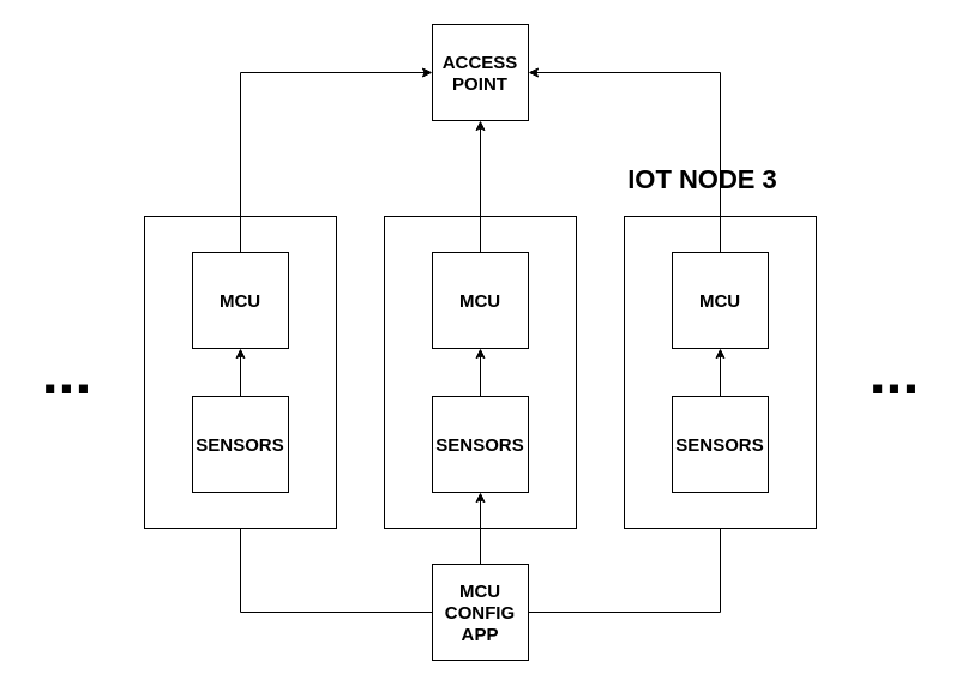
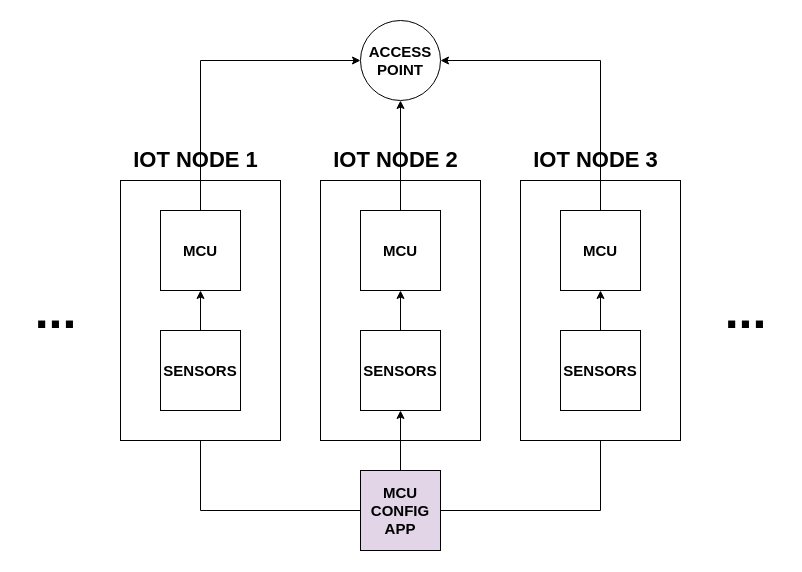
  <mxCell id="0" />
  <mxCell id="1" parent="0" />
  <mxCell id="2" value="" style="rounded=0;whiteSpace=wrap;html=1;fontStyle=1" parent="1" vertex="1"><mxGeometry x="320" y="180" width="160" height="260" as="geometry" /></mxCell>
  <mxCell id="3" style="edgeStyle=orthogonalEdgeStyle;rounded=0;orthogonalLoop=1;jettySize=auto;html=1;" edge="1" parent="1" source="6" target="11"><mxGeometry relative="1" as="geometry" /></mxCell>
  <mxCell id="4" style="edgeStyle=orthogonalEdgeStyle;rounded=0;orthogonalLoop=1;jettySize=auto;html=1;" edge="1" parent="1" source="6" target="17"><mxGeometry relative="1" as="geometry" /></mxCell>
  <mxCell id="5" style="edgeStyle=orthogonalEdgeStyle;rounded=0;orthogonalLoop=1;jettySize=auto;html=1;" edge="1" parent="1" source="6" target="25"><mxGeometry relative="1" as="geometry" /></mxCell>
- <mxCell id="6" value="MCU&lt;br&gt;CONFIG&lt;br&gt;APP" style="whiteSpace=wrap;html=1;aspect=fixed;fontStyle=1;fontSize=15;" parent="1" vertex="1"><mxGeometry x="360" y="470" width="80" height="80" as="geometry" /></mxCell>
- <mxCell id="7" value="ACCESS POINT" style="whiteSpace=wrap;html=1;aspect=fixed;fontStyle=1;fontSize=15;" parent="1" vertex="1"><mxGeometry x="360" y="20" width="80" height="80" as="geometry" /></mxCell>
+ <mxCell id="6" value="MCU&lt;br&gt;CONFIG&lt;br&gt;APP" style="whiteSpace=wrap;html=1;aspect=fixed;fontStyle=1;fontSize=15;fillColor=#e1d5e7;" parent="1" vertex="1"><mxGeometry x="360" y="470" width="80" height="80" as="geometry" /></mxCell>
+ <mxCell id="7" value="ACCESS POINT" style="ellipse;whiteSpace=wrap;html=1;aspect=fixed;fontStyle=1;fontSize=15;" parent="1" vertex="1"><mxGeometry x="360" y="20" width="80" height="80" as="geometry" /></mxCell>
+ <mxCell id="8" value="IOT NODE 2" style="text;html=1;align=center;verticalAlign=middle;resizable=0;points=[];autosize=1;strokeColor=none;fillColor=none;fontStyle=1;fontSize=22;" parent="1" vertex="1"><mxGeometry x="320" y="140" width="150" height="40" as="geometry" /></mxCell>
  <mxCell id="9" style="edgeStyle=orthogonalEdgeStyle;rounded=0;orthogonalLoop=1;jettySize=auto;html=1;" edge="1" parent="1" source="10" target="7"><mxGeometry relative="1" as="geometry" /></mxCell>
  <mxCell id="10" value="MCU" style="whiteSpace=wrap;html=1;aspect=fixed;fontSize=15;fontStyle=1" parent="1" vertex="1"><mxGeometry x="360" y="210" width="80" height="80" as="geometry" /></mxCell>
  <mxCell id="11" value="SENSORS" style="whiteSpace=wrap;html=1;aspect=fixed;fontSize=15;fontStyle=1" parent="1" vertex="1"><mxGeometry x="360" y="330" width="80" height="80" as="geometry" /></mxCell>
  <mxCell id="12" value="" style="rounded=0;whiteSpace=wrap;html=1;fontStyle=1" parent="1" vertex="1"><mxGeometry x="120" y="180" width="160" height="260" as="geometry" /></mxCell>
  <mxCell id="13" style="edgeStyle=orthogonalEdgeStyle;rounded=0;orthogonalLoop=1;jettySize=auto;html=1;fontStyle=1" parent="1" source="11" target="10" edge="1"><mxGeometry relative="1" as="geometry"><mxPoint x="380" y="250" as="sourcePoint" /><mxPoint x="440" y="250" as="targetPoint" /></mxGeometry></mxCell>
+ <mxCell id="14" value="IOT NODE 1" style="text;html=1;align=center;verticalAlign=middle;resizable=0;points=[];autosize=1;strokeColor=none;fillColor=none;fontStyle=1;fontSize=22;" parent="1" vertex="1"><mxGeometry x="120" y="140" width="150" height="40" as="geometry" /></mxCell>
  <mxCell id="15" style="edgeStyle=orthogonalEdgeStyle;rounded=0;orthogonalLoop=1;jettySize=auto;html=1;" edge="1" parent="1" source="16" target="7"><mxGeometry relative="1" as="geometry"><Array as="points"><mxPoint y="60" x="200" /></Array></mxGeometry></mxCell>
  <mxCell id="16" value="MCU" style="whiteSpace=wrap;html=1;aspect=fixed;fontSize=15;fontStyle=1" parent="1" vertex="1"><mxGeometry x="160" y="210" width="80" height="80" as="geometry" /></mxCell>
  <mxCell id="17" value="SENSORS" style="whiteSpace=wrap;html=1;aspect=fixed;fontSize=15;fontStyle=1" parent="1" vertex="1"><mxGeometry x="160" y="330" width="80" height="80" as="geometry" /></mxCell>
  <mxCell id="18" style="edgeStyle=orthogonalEdgeStyle;rounded=0;orthogonalLoop=1;jettySize=auto;html=1;fontStyle=1" parent="1" source="17" target="16" edge="1"><mxGeometry relative="1" as="geometry"><mxPoint x="180" y="250" as="sourcePoint" /><mxPoint x="240" y="250" as="targetPoint" /></mxGeometry></mxCell>
  <mxCell id="19" value="..." style="text;html=1;align=center;verticalAlign=middle;resizable=0;points=[];autosize=1;strokeColor=none;fillColor=none;fontSize=50;fontStyle=1" parent="1" vertex="1"><mxGeometry x="20" y="275" width="70" height="70" as="geometry" /></mxCell>
  <mxCell id="20" value="..." style="text;html=1;align=center;verticalAlign=middle;resizable=0;points=[];autosize=1;strokeColor=none;fillColor=none;fontSize=50;fontStyle=1" parent="1" vertex="1"><mxGeometry x="710" y="275" width="70" height="70" as="geometry" /></mxCell>
  <mxCell id="21" value="" style="rounded=0;whiteSpace=wrap;html=1;fontStyle=1" vertex="1" parent="1"><mxGeometry x="520" y="180" width="160" height="260" as="geometry" /></mxCell>
- <mxCell id="22" value="IOT NODE 3" style="text;html=1;align=center;verticalAlign=middle;resizable=0;points=[];autosize=1;strokeColor=none;fillColor=none;fontStyle=1;fontSize=22;" vertex="1" parent="1"><mxGeometry x="510" y="130" width="150" height="40" as="geometry" /></mxCell>
+ <mxCell id="22" value="IOT NODE 3" style="text;html=1;align=center;verticalAlign=middle;resizable=0;points=[];autosize=1;strokeColor=none;fillColor=none;fontStyle=1;fontSize=22;" vertex="1" parent="1"><mxGeometry x="520" y="140" width="150" height="40" as="geometry" /></mxCell>
  <mxCell id="23" style="edgeStyle=orthogonalEdgeStyle;rounded=0;orthogonalLoop=1;jettySize=auto;html=1;" edge="1" parent="1" source="24" target="7"><mxGeometry relative="1" as="geometry"><Array as="points"><mxPoint x="600" y="60" /></Array></mxGeometry></mxCell>
  <mxCell id="24" value="MCU" style="whiteSpace=wrap;html=1;aspect=fixed;fontSize=15;fontStyle=1" vertex="1" parent="1"><mxGeometry x="560" y="210" width="80" height="80" as="geometry" /></mxCell>
  <mxCell id="25" value="SENSORS" style="whiteSpace=wrap;html=1;aspect=fixed;fontSize=15;fontStyle=1" vertex="1" parent="1"><mxGeometry x="560" y="330" width="80" height="80" as="geometry" /></mxCell>
  <mxCell id="26" style="edgeStyle=orthogonalEdgeStyle;rounded=0;orthogonalLoop=1;jettySize=auto;html=1;fontStyle=1" edge="1" source="25" target="24" parent="1"><mxGeometry relative="1" as="geometry"><mxPoint x="580" y="250" as="sourcePoint" /><mxPoint x="640" y="250" as="targetPoint" /></mxGeometry></mxCell>
